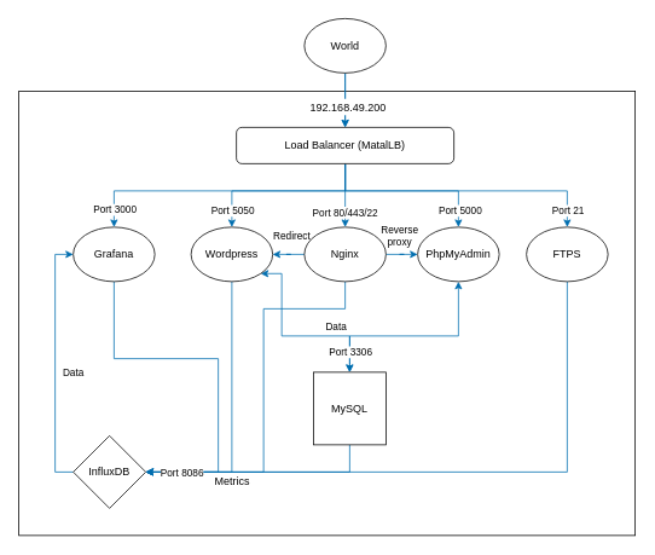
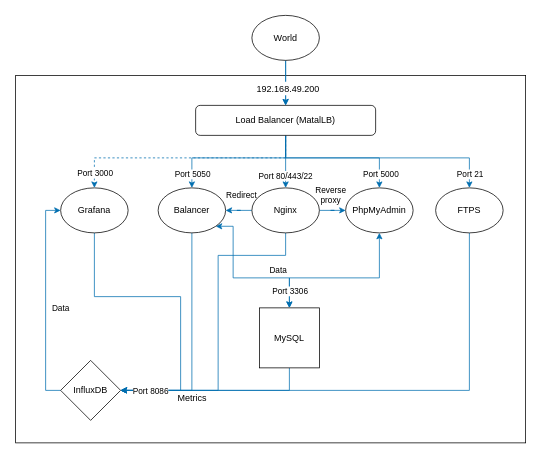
  <mxCell id="0" />
  <mxCell id="1" parent="0" />
  <mxCell id="2" value="" style="rounded=0;whiteSpace=wrap;html=1;sketch=0;" vertex="1" parent="1"><mxGeometry x="20" y="100" width="680" height="490" as="geometry" /></mxCell>
  <mxCell id="3" style="edgeStyle=orthogonalEdgeStyle;rounded=0;orthogonalLoop=1;jettySize=auto;html=1;entryX=0.5;entryY=0;entryDx=0;entryDy=0;fillColor=#1ba1e2;strokeColor=#006EAF;" edge="1" parent="1" source="15" target="25"><mxGeometry relative="1" as="geometry"><Array as="points"><mxPoint x="380" y="210" /><mxPoint x="380" y="210" /></Array></mxGeometry></mxCell>
  <mxCell id="4" value="Port 80/443/22" style="edgeLabel;html=1;align=center;verticalAlign=middle;resizable=0;points=[];" vertex="1" connectable="0" parent="3"><mxGeometry x="0.349" y="-1" relative="1" as="geometry"><mxPoint x="0.98" y="6.29" as="offset" /></mxGeometry></mxCell>
  <mxCell id="5" style="edgeStyle=orthogonalEdgeStyle;rounded=0;orthogonalLoop=1;jettySize=auto;html=1;entryX=0.5;entryY=0;entryDx=0;entryDy=0;fillColor=#1ba1e2;strokeColor=#006EAF;" edge="1" parent="1" source="15" target="19"><mxGeometry relative="1" as="geometry"><Array as="points"><mxPoint x="380" y="210" /><mxPoint x="505" y="210" /></Array></mxGeometry></mxCell>
  <mxCell id="6" value="&lt;span style=&quot;color: rgba(0 , 0 , 0 , 0) ; font-family: monospace ; font-size: 0px&quot;&gt;%3CmxGraphModel%3E%3Croot%3E%3CmxCell%20id%3D%220%22%2F%3E%3CmxCell%20id%3D%221%22%20parent%3D%220%22%2F%3E%3CmxCell%20id%3D%222%22%20value%3D%22Port%2080%2F443%2F22%22%20style%3D%22edgeLabel%3Bhtml%3D1%3Balign%3Dcenter%3BverticalAlign%3Dmiddle%3Bresizable%3D0%3Bpoints%3D%5B%5D%3B%22%20vertex%3D%221%22%20connectable%3D%220%22%20parent%3D%221%22%3E%3CmxGeometry%20x%3D%22379.019%22%20y%3D%22213.714%22%20as%3D%22geometry%22%2F%3E%3C%2FmxCell%3E%3C%2Froot%3E%3C%2FmxGraphModel%Po3E&lt;/span&gt;" style="edgeLabel;html=1;align=center;verticalAlign=middle;resizable=0;points=[];" vertex="1" connectable="0" parent="5"><mxGeometry x="0.746" y="2" relative="1" as="geometry"><mxPoint as="offset" /></mxGeometry></mxCell>
  <mxCell id="7" value="Port 5000" style="edgeLabel;html=1;align=center;verticalAlign=middle;resizable=0;points=[];" vertex="1" connectable="0" parent="5"><mxGeometry x="0.746" y="1" relative="1" as="geometry"><mxPoint y="6.11" as="offset" /></mxGeometry></mxCell>
  <mxCell id="8" style="edgeStyle=orthogonalEdgeStyle;rounded=0;orthogonalLoop=1;jettySize=auto;html=1;fillColor=#1ba1e2;strokeColor=#006EAF;" edge="1" parent="1" source="15" target="17"><mxGeometry relative="1" as="geometry"><Array as="points"><mxPoint x="380" y="210" /><mxPoint x="625" y="210" /></Array></mxGeometry></mxCell>
  <mxCell id="9" value="Port 21" style="edgeLabel;html=1;align=center;verticalAlign=middle;resizable=0;points=[];" vertex="1" connectable="0" parent="8"><mxGeometry x="0.878" y="2" relative="1" as="geometry"><mxPoint x="-2" as="offset" /></mxGeometry></mxCell>
  <mxCell id="10" style="edgeStyle=orthogonalEdgeStyle;rounded=0;orthogonalLoop=1;jettySize=auto;html=1;entryX=0.5;entryY=0;entryDx=0;entryDy=0;fillColor=#1ba1e2;strokeColor=#006EAF;" edge="1" parent="1" source="15" target="32"><mxGeometry relative="1" as="geometry"><Array as="points"><mxPoint x="380" y="210" /><mxPoint x="255" y="210" /></Array></mxGeometry></mxCell>
  <mxCell id="11" value="Port 5050" style="edgeLabel;html=1;align=center;verticalAlign=middle;resizable=0;points=[];" vertex="1" connectable="0" parent="10"><mxGeometry x="0.707" y="-1" relative="1" as="geometry"><mxPoint x="1" y="10.17" as="offset" /></mxGeometry></mxCell>
- <mxCell id="12" style="edgeStyle=orthogonalEdgeStyle;rounded=0;orthogonalLoop=1;jettySize=auto;html=1;entryX=0.5;entryY=0;entryDx=0;entryDy=0;fillColor=#1ba1e2;strokeColor=#006EAF;" edge="1" parent="1" source="15" target="27"><mxGeometry relative="1" as="geometry"><Array as="points"><mxPoint x="380" y="210" /><mxPoint x="125" y="210" /></Array></mxGeometry></mxCell>
+ <mxCell id="12" style="edgeStyle=orthogonalEdgeStyle;rounded=0;orthogonalLoop=1;jettySize=auto;html=1;entryX=0.5;entryY=0;entryDx=0;entryDy=0;fillColor=#1ba1e2;strokeColor=#006EAF;dashed=1;" edge="1" parent="1" source="15" target="27"><mxGeometry relative="1" as="geometry"><Array as="points"><mxPoint x="380" y="210" /><mxPoint x="125" y="210" /></Array></mxGeometry></mxCell>
  <mxCell id="13" value="Port 3000" style="edgeLabel;html=1;align=center;verticalAlign=middle;resizable=0;points=[];" vertex="1" connectable="0" parent="12"><mxGeometry x="0.92" relative="1" as="geometry"><mxPoint y="-6.69" as="offset" /></mxGeometry></mxCell>
  <mxCell id="14" style="edgeStyle=orthogonalEdgeStyle;curved=0;rounded=1;sketch=0;orthogonalLoop=1;jettySize=auto;html=1;exitX=0.5;exitY=0;exitDx=0;exitDy=0;fontSize=20;startArrow=classic;startFill=1;endArrow=none;endFill=0;fillColor=#1ba1e2;strokeColor=#006EAF;" edge="1" parent="1" source="15"><mxGeometry relative="1" as="geometry"><mxPoint x="380" y="70" as="targetPoint" /></mxGeometry></mxCell>
  <mxCell id="15" value="Load Balancer (MatalLB)" style="rounded=1;whiteSpace=wrap;html=1;" vertex="1" parent="1"><mxGeometry x="260" y="140" width="240" height="40" as="geometry" /></mxCell>
  <mxCell id="16" style="edgeStyle=orthogonalEdgeStyle;rounded=0;orthogonalLoop=1;jettySize=auto;html=1;entryX=1;entryY=0.5;entryDx=0;entryDy=0;fillColor=#1ba1e2;strokeColor=#006EAF;" edge="1" parent="1" source="17" target="35"><mxGeometry relative="1" as="geometry"><mxPoint x="625" y="520" as="targetPoint" /><Array as="points"><mxPoint x="625" y="520" /></Array></mxGeometry></mxCell>
  <mxCell id="17" value="FTPS" style="ellipse;whiteSpace=wrap;html=1;" vertex="1" parent="1"><mxGeometry x="580" y="250" width="90" height="60" as="geometry" /></mxCell>
  <mxCell id="18" style="edgeStyle=orthogonalEdgeStyle;rounded=0;orthogonalLoop=1;jettySize=auto;html=1;entryX=0.5;entryY=0;entryDx=0;entryDy=0;fillColor=#1ba1e2;strokeColor=#006EAF;startArrow=classic;startFill=1;" edge="1" parent="1" source="19" target="38"><mxGeometry relative="1" as="geometry"><Array as="points"><mxPoint x="505" y="370" /><mxPoint x="385" y="370" /></Array></mxGeometry></mxCell>
  <mxCell id="19" value="PhpMyAdmin" style="ellipse;whiteSpace=wrap;html=1;" vertex="1" parent="1"><mxGeometry x="460" y="250" width="90" height="60" as="geometry" /></mxCell>
  <mxCell id="20" style="edgeStyle=orthogonalEdgeStyle;rounded=0;orthogonalLoop=1;jettySize=auto;html=1;entryX=1;entryY=0.5;entryDx=0;entryDy=0;fillColor=#1ba1e2;strokeColor=#006EAF;" edge="1" parent="1" source="25" target="32"><mxGeometry relative="1" as="geometry" /></mxCell>
  <mxCell id="21" value="Redirect" style="edgeLabel;html=1;align=center;verticalAlign=middle;resizable=0;points=[];" vertex="1" connectable="0" parent="20"><mxGeometry x="-0.372" y="-2" relative="1" as="geometry"><mxPoint x="-0.71" y="-18.03" as="offset" /></mxGeometry></mxCell>
  <mxCell id="22" style="edgeStyle=orthogonalEdgeStyle;rounded=0;orthogonalLoop=1;jettySize=auto;html=1;entryX=0;entryY=0.5;entryDx=0;entryDy=0;fillColor=#1ba1e2;strokeColor=#006EAF;" edge="1" parent="1" source="25" target="19"><mxGeometry relative="1" as="geometry" /></mxCell>
  <mxCell id="23" value="Reverse&lt;br&gt;proxy" style="edgeLabel;html=1;align=center;verticalAlign=middle;resizable=0;points=[];" vertex="1" connectable="0" parent="22"><mxGeometry x="-0.415" y="1" relative="1" as="geometry"><mxPoint x="1.86" y="-19.03" as="offset" /></mxGeometry></mxCell>
  <mxCell id="24" style="edgeStyle=orthogonalEdgeStyle;rounded=0;orthogonalLoop=1;jettySize=auto;html=1;entryX=1;entryY=0.5;entryDx=0;entryDy=0;fillColor=#1ba1e2;strokeColor=#006EAF;" edge="1" parent="1" source="25" target="35"><mxGeometry relative="1" as="geometry"><mxPoint x="300" y="510" as="targetPoint" /><Array as="points"><mxPoint x="380" y="340" /><mxPoint x="290" y="340" /><mxPoint x="290" y="520" /></Array></mxGeometry></mxCell>
  <mxCell id="25" value="Nginx" style="ellipse;whiteSpace=wrap;html=1;" vertex="1" parent="1"><mxGeometry x="335" y="250" width="90" height="60" as="geometry" /></mxCell>
  <mxCell id="26" style="edgeStyle=orthogonalEdgeStyle;rounded=0;orthogonalLoop=1;jettySize=auto;html=1;entryX=1;entryY=0.5;entryDx=0;entryDy=0;fillColor=#1ba1e2;strokeColor=#006EAF;" edge="1" parent="1" source="27" target="35"><mxGeometry relative="1" as="geometry"><Array as="points"><mxPoint x="125" y="395" /><mxPoint x="240" y="395" /><mxPoint x="240" y="520" /></Array></mxGeometry></mxCell>
  <mxCell id="27" value="Grafana" style="ellipse;whiteSpace=wrap;html=1;" vertex="1" parent="1"><mxGeometry x="80" y="250" width="90" height="60" as="geometry" /></mxCell>
  <mxCell id="28" style="edgeStyle=orthogonalEdgeStyle;rounded=0;orthogonalLoop=1;jettySize=auto;html=1;entryX=1;entryY=0.5;entryDx=0;entryDy=0;fillColor=#1ba1e2;strokeColor=#006EAF;" edge="1" parent="1" source="32" target="35"><mxGeometry relative="1" as="geometry"><Array as="points"><mxPoint x="255" y="520" /></Array></mxGeometry></mxCell>
  <mxCell id="29" style="edgeStyle=orthogonalEdgeStyle;rounded=0;orthogonalLoop=1;jettySize=auto;html=1;entryX=0.5;entryY=0;entryDx=0;entryDy=0;exitX=1;exitY=1;exitDx=0;exitDy=0;fillColor=#1ba1e2;strokeColor=#006EAF;startArrow=classic;startFill=1;" edge="1" parent="1" source="32" target="38"><mxGeometry relative="1" as="geometry"><Array as="points"><mxPoint x="310" y="301" /><mxPoint x="310" y="370" /><mxPoint x="385" y="370" /></Array></mxGeometry></mxCell>
  <mxCell id="30" value="Port 3306" style="edgeLabel;html=1;align=center;verticalAlign=middle;resizable=0;points=[];" vertex="1" connectable="0" parent="29"><mxGeometry x="0.778" relative="1" as="geometry"><mxPoint as="offset" /></mxGeometry></mxCell>
  <mxCell id="31" value="Data" style="edgeLabel;html=1;align=center;verticalAlign=middle;resizable=0;points=[];" vertex="1" connectable="0" parent="29"><mxGeometry x="0.502" y="2" relative="1" as="geometry"><mxPoint x="-3.45" y="-8.03" as="offset" /></mxGeometry></mxCell>
- <mxCell id="32" value="Wordpress" style="ellipse;whiteSpace=wrap;html=1;" vertex="1" parent="1"><mxGeometry x="210" y="250" width="90" height="60" as="geometry" /></mxCell>
+ <mxCell id="32" value="Balancer" style="ellipse;whiteSpace=wrap;html=1;" vertex="1" parent="1"><mxGeometry x="210" y="250" width="90" height="60" as="geometry" /></mxCell>
  <mxCell id="33" style="edgeStyle=orthogonalEdgeStyle;rounded=0;orthogonalLoop=1;jettySize=auto;html=1;entryX=0;entryY=0.5;entryDx=0;entryDy=0;fillColor=#1ba1e2;strokeColor=#006EAF;" edge="1" parent="1" source="35" target="27"><mxGeometry relative="1" as="geometry"><Array as="points"><mxPoint x="60" y="520" /><mxPoint x="60" y="280" /></Array></mxGeometry></mxCell>
  <mxCell id="34" value="Data" style="edgeLabel;html=1;align=center;verticalAlign=middle;resizable=0;points=[];" vertex="1" connectable="0" parent="33"><mxGeometry x="-0.003" y="-2" relative="1" as="geometry"><mxPoint x="17.97" y="9.43" as="offset" /></mxGeometry></mxCell>
  <mxCell id="35" value="InfluxDB" style="rhombus;whiteSpace=wrap;html=1;aspect=fixed;" vertex="1" parent="1"><mxGeometry x="80" y="480" width="80" height="80" as="geometry" /></mxCell>
  <mxCell id="36" style="edgeStyle=orthogonalEdgeStyle;rounded=0;orthogonalLoop=1;jettySize=auto;html=1;entryX=1;entryY=0.5;entryDx=0;entryDy=0;fillColor=#1ba1e2;strokeColor=#006EAF;" edge="1" parent="1" source="38" target="35"><mxGeometry relative="1" as="geometry"><Array as="points"><mxPoint x="385" y="520" /></Array></mxGeometry></mxCell>
  <mxCell id="37" value="Port 8086" style="edgeLabel;html=1;align=center;verticalAlign=middle;resizable=0;points=[];" vertex="1" connectable="0" parent="36"><mxGeometry x="0.784" y="-2" relative="1" as="geometry"><mxPoint x="11.54" y="2" as="offset" /></mxGeometry></mxCell>
  <mxCell id="38" value="MySQL" style="whiteSpace=wrap;html=1;aspect=fixed;" vertex="1" parent="1"><mxGeometry x="345" y="410" width="80" height="80" as="geometry" /></mxCell>
  <mxCell id="39" value="Metrics" style="text;html=1;align=center;verticalAlign=middle;resizable=0;points=[];autosize=1;" vertex="1" parent="1"><mxGeometry x="230" y="520" width="50" height="20" as="geometry" /></mxCell>
  <mxCell id="40" value="" style="edgeStyle=orthogonalEdgeStyle;curved=0;rounded=1;sketch=0;orthogonalLoop=1;jettySize=auto;html=1;startArrow=none;startFill=0;endArrow=classic;endFill=1;fontSize=15;fillColor=#1ba1e2;strokeColor=#006EAF;" edge="1" parent="1" target="15"><mxGeometry relative="1" as="geometry"><mxPoint x="380" y="80" as="sourcePoint" /><Array as="points"><mxPoint x="380" y="90" /><mxPoint x="380" y="90" /></Array></mxGeometry></mxCell>
  <mxCell id="41" value="&lt;span style=&quot;font-size: 12px&quot;&gt;192.168.49.200&lt;/span&gt;" style="edgeLabel;html=1;align=center;verticalAlign=middle;resizable=0;points=[];fontSize=15;" vertex="1" connectable="0" parent="40"><mxGeometry x="0.215" y="2" relative="1" as="geometry"><mxPoint as="offset" /></mxGeometry></mxCell>
  <mxCell id="42" value="World" style="ellipse;whiteSpace=wrap;html=1;" vertex="1" parent="1"><mxGeometry x="335" y="20" width="90" height="60" as="geometry" /></mxCell>
